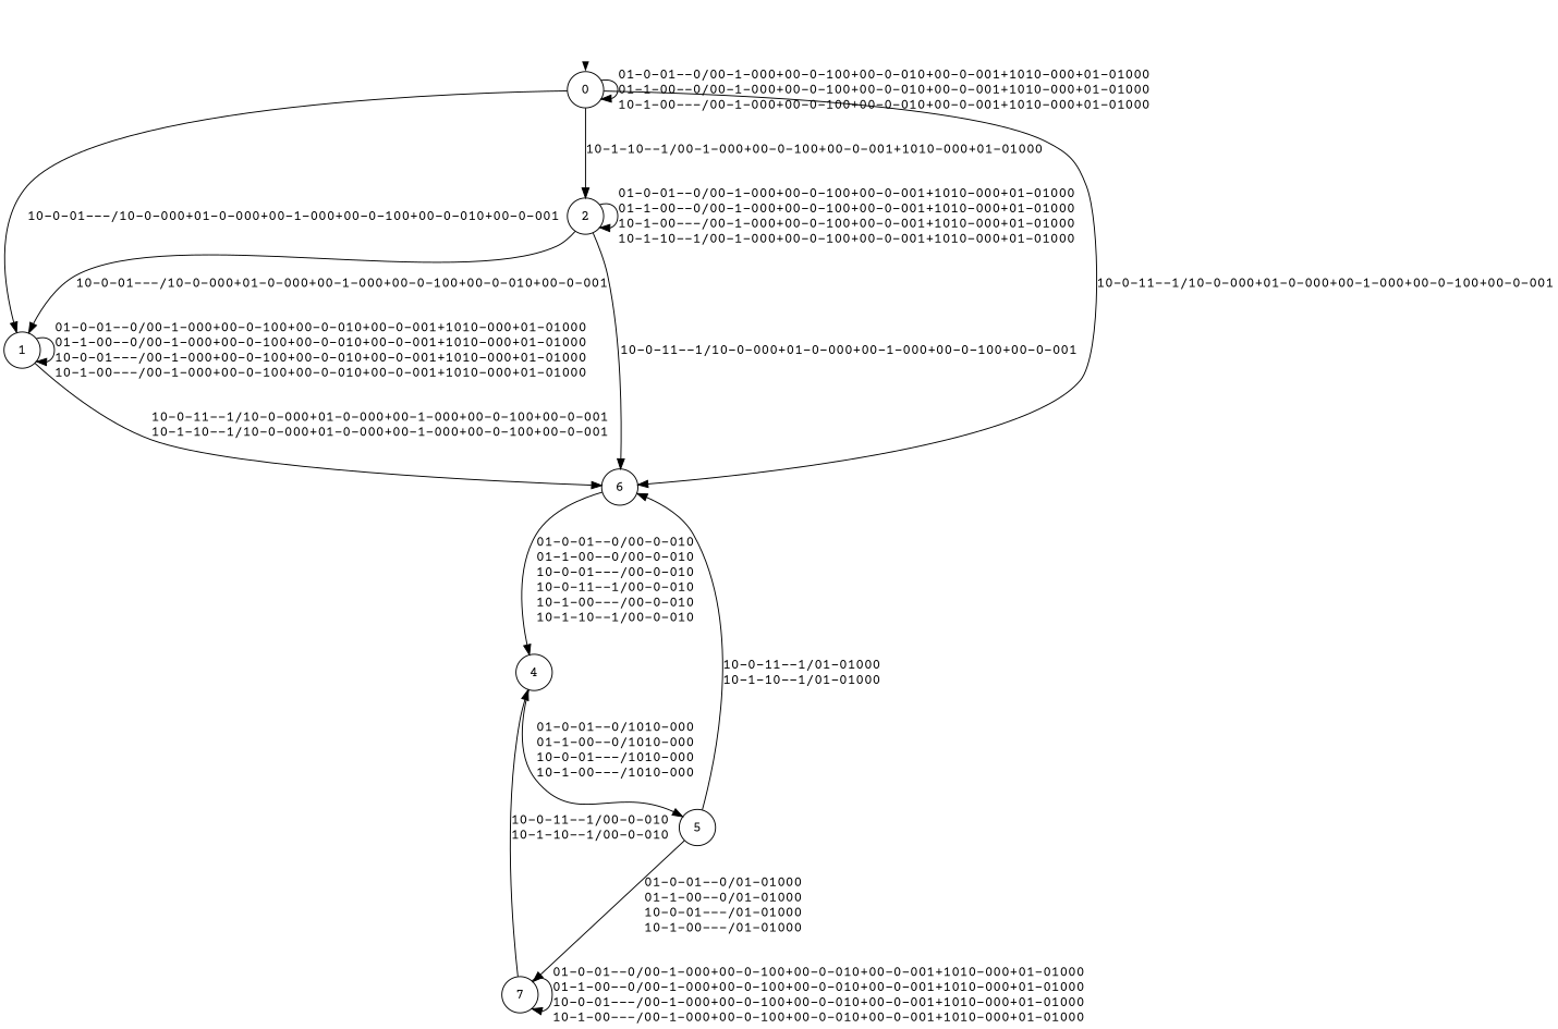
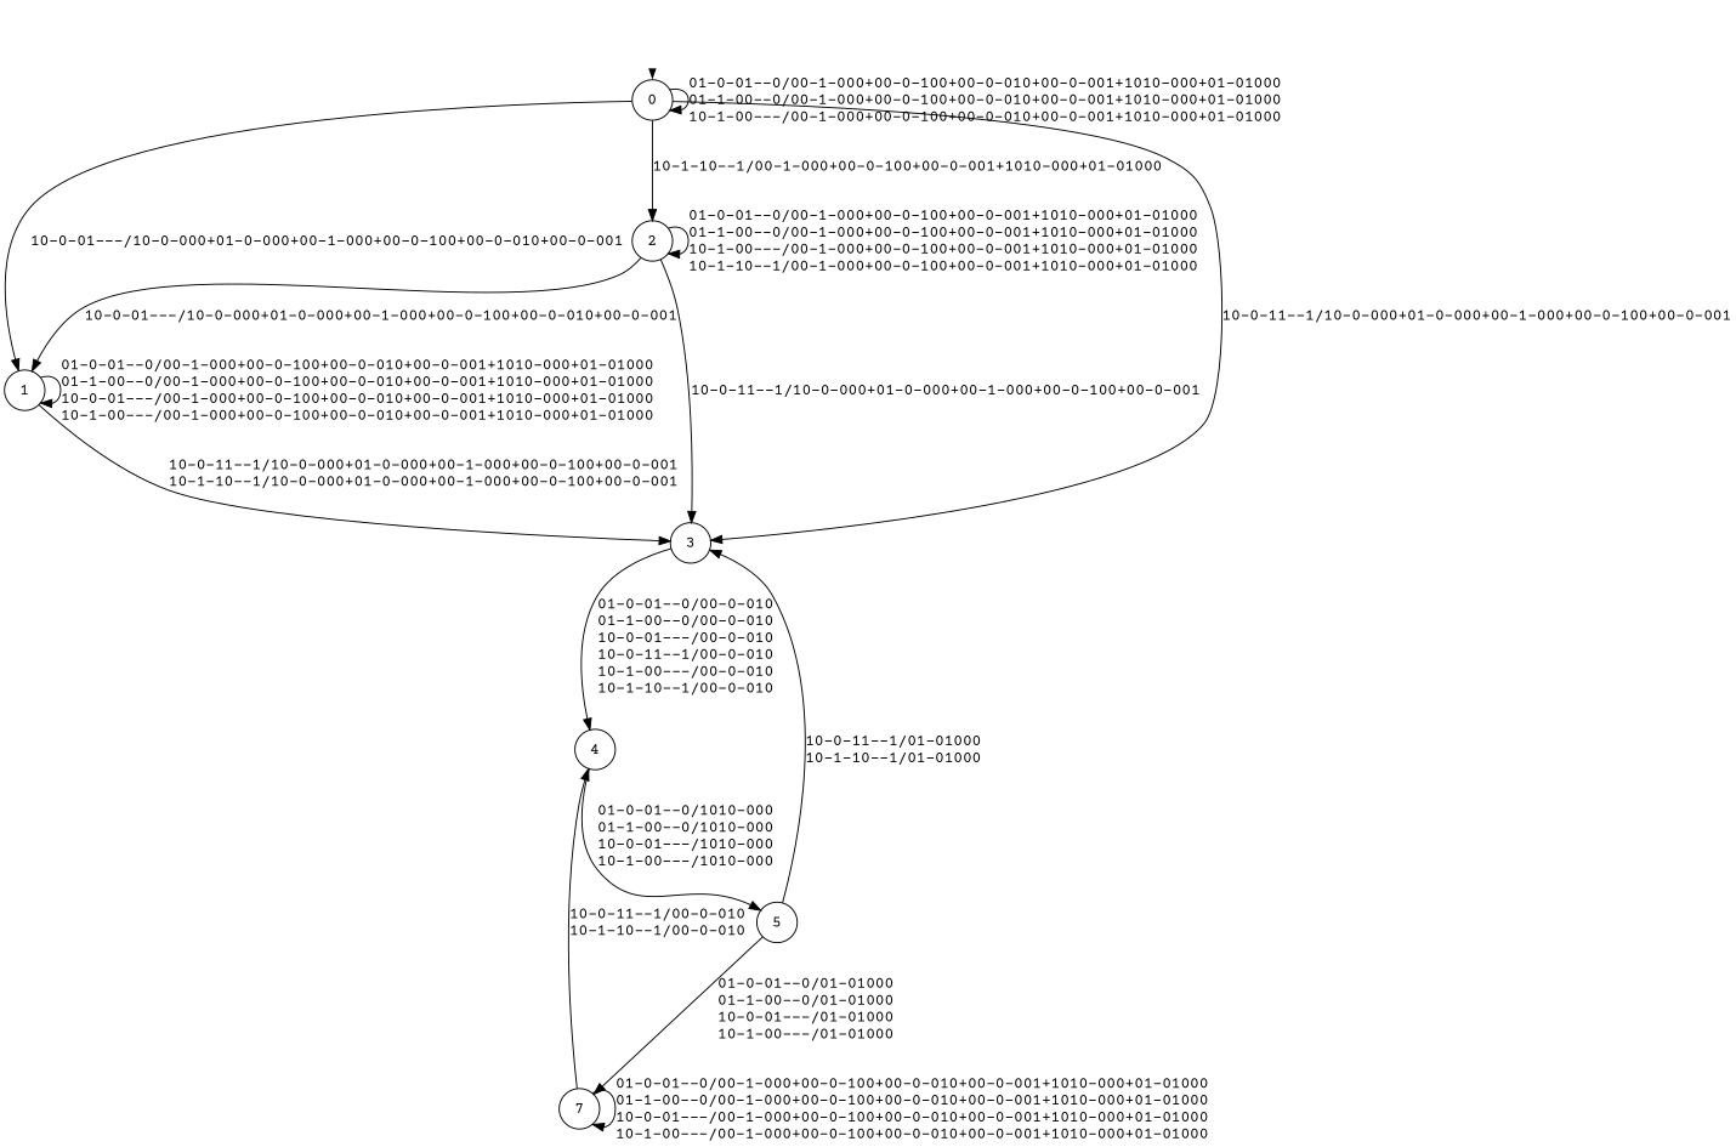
  digraph {
    fontname="Courier Prime"
    nodesep=0.2
    rankdir=TB
    ranksep=0.8
    node [fontname="Courier Prime" shape=circle]
    edge [fontname="Courier Prime"]
    init [shape=point style=invis]
    n2 [label=0]
    n3 [label=1]
    n4 [label=2]
-   n5 [label=6]
+   n5 [label=3]
    n6 [label=4]
    n7 [label=5]
    n8 [label=7]
    init -> n2 [penwidth=0]
    n2 -> n2 [label="01-0-01--0/00-1-000+00-0-100+00-0-010+00-0-001+1010-000+01-01000\l01-1-00--0/00-1-000+00-0-100+00-0-010+00-0-001+1010-000+01-01000\l10-1-00---/00-1-000+00-0-100+00-0-010+00-0-001+1010-000+01-01000\l"]
    n2 -> n3 [label="10-0-01---/10-0-000+01-0-000+00-1-000+00-0-100+00-0-010+00-0-001\l"]
    n2 -> n4 [label="10-1-10--1/00-1-000+00-0-100+00-0-001+1010-000+01-01000\l"]
    n2 -> n5 [label="10-0-11--1/10-0-000+01-0-000+00-1-000+00-0-100+00-0-001\l"]
    n3 -> n3 [label="01-0-01--0/00-1-000+00-0-100+00-0-010+00-0-001+1010-000+01-01000\l01-1-00--0/00-1-000+00-0-100+00-0-010+00-0-001+1010-000+01-01000\l10-0-01---/00-1-000+00-0-100+00-0-010+00-0-001+1010-000+01-01000\l10-1-00---/00-1-000+00-0-100+00-0-010+00-0-001+1010-000+01-01000\l"]
    n3 -> n5 [label="10-0-11--1/10-0-000+01-0-000+00-1-000+00-0-100+00-0-001\l10-1-10--1/10-0-000+01-0-000+00-1-000+00-0-100+00-0-001\l"]
    n4 -> n3 [label="10-0-01---/10-0-000+01-0-000+00-1-000+00-0-100+00-0-010+00-0-001\l"]
    n4 -> n4 [label="01-0-01--0/00-1-000+00-0-100+00-0-001+1010-000+01-01000\l01-1-00--0/00-1-000+00-0-100+00-0-001+1010-000+01-01000\l10-1-00---/00-1-000+00-0-100+00-0-001+1010-000+01-01000\l10-1-10--1/00-1-000+00-0-100+00-0-001+1010-000+01-01000\l"]
    n4 -> n5 [label="10-0-11--1/10-0-000+01-0-000+00-1-000+00-0-100+00-0-001\l"]
    n5 -> n6 [label="01-0-01--0/00-0-010\l01-1-00--0/00-0-010\l10-0-01---/00-0-010\l10-0-11--1/00-0-010\l10-1-00---/00-0-010\l10-1-10--1/00-0-010\l"]
    n6 -> n7 [label="01-0-01--0/1010-000\l01-1-00--0/1010-000\l10-0-01---/1010-000\l10-1-00---/1010-000\l"]
    n7 -> n5 [label="10-0-11--1/01-01000\l10-1-10--1/01-01000\l"]
    n7 -> n8 [label="01-0-01--0/01-01000\l01-1-00--0/01-01000\l10-0-01---/01-01000\l10-1-00---/01-01000\l"]
    n8 -> n6 [label="10-0-11--1/00-0-010\l10-1-10--1/00-0-010\l"]
    n8 -> n8 [label="01-0-01--0/00-1-000+00-0-100+00-0-010+00-0-001+1010-000+01-01000\l01-1-00--0/00-1-000+00-0-100+00-0-010+00-0-001+1010-000+01-01000\l10-0-01---/00-1-000+00-0-100+00-0-010+00-0-001+1010-000+01-01000\l10-1-00---/00-1-000+00-0-100+00-0-010+00-0-001+1010-000+01-01000\l"]
  }
